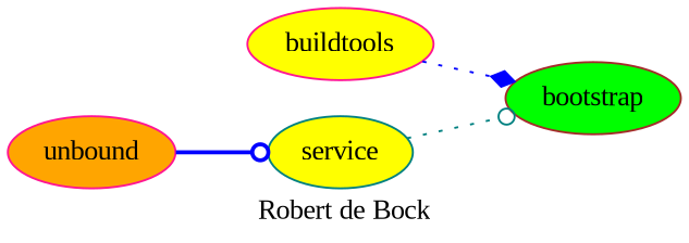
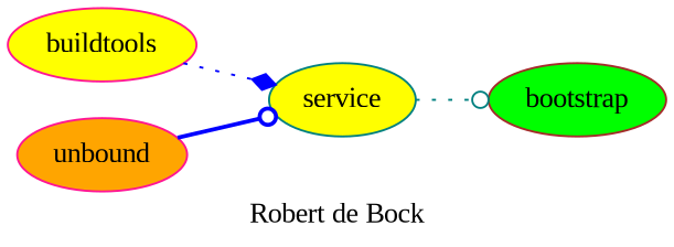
  digraph {
    fontname="Liberation Serif"
    label="Robert de Bock"
    rankdir=LR
    node [color=deeppink fillcolor=yellow fontname="Liberation Serif" style=filled]
    edge [arrowhead=odot color=blue fontname="Liberation Serif" style=dotted]
    bootstrap [color=brown fillcolor=green]
    buildtools
    service [color=teal]
    unbound [fillcolor=orange]
-   buildtools -> bootstrap [arrowhead=diamond]
+   buildtools -> service [arrowhead=diamond]
    service -> bootstrap [color=teal]
    unbound -> service [style=bold]
  }
